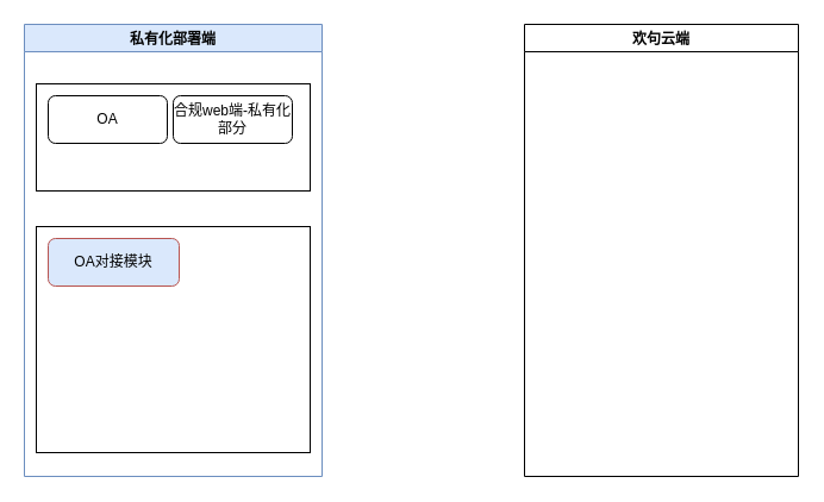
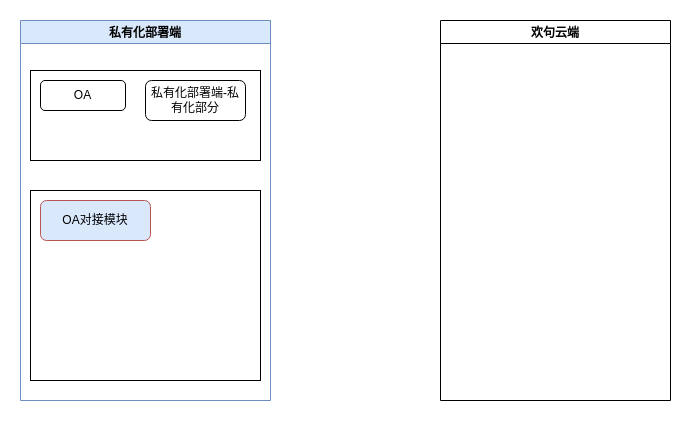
  <mxCell id="0" />
  <mxCell id="1" parent="0" />
  <mxCell id="2" value="私有化部署端" style="swimlane;startSize=23;fillColor=#dae8fc;strokeColor=#6c8ebf;" vertex="1" parent="1"><mxGeometry x="20" y="20" width="250" height="380" as="geometry" /></mxCell>
  <mxCell id="3" value="" style="rounded=0;whiteSpace=wrap;html=1;" vertex="1" parent="2"><mxGeometry x="10" y="170" width="230" height="190" as="geometry" /></mxCell>
  <mxCell id="4" value="" style="rounded=0;whiteSpace=wrap;html=1;" vertex="1" parent="2"><mxGeometry x="10" y="50" width="230" height="90" as="geometry" /></mxCell>
  <mxCell id="5" value="OA对接模块" style="rounded=1;whiteSpace=wrap;html=1;fillColor=#dae8fc;strokeColor=#b85450;" vertex="1" parent="2"><mxGeometry x="20" y="180" width="110" height="40" as="geometry" /></mxCell>
- <mxCell id="6" value="OA" style="rounded=1;whiteSpace=wrap;html=1;" vertex="1" parent="2"><mxGeometry x="20" y="60" width="100" height="40" as="geometry" /></mxCell>
- <mxCell id="7" value="合规web端-私有化部分" style="rounded=1;whiteSpace=wrap;html=1;" vertex="1" parent="2"><mxGeometry x="125" y="60" width="100" height="40" as="geometry" /></mxCell>
+ <mxCell id="6" value="OA" style="rounded=1;whiteSpace=wrap;html=1;" vertex="1" parent="2"><mxGeometry x="20" y="60" width="85" height="30" as="geometry" /></mxCell>
+ <mxCell id="7" value="私有化部署端-私有化部分" style="rounded=1;whiteSpace=wrap;html=1;" vertex="1" parent="2"><mxGeometry x="125" y="60" width="100" height="40" as="geometry" /></mxCell>
  <mxCell id="8" value="欢句云端" style="swimlane;startSize=23;" vertex="1" parent="1"><mxGeometry x="440" y="20" width="230" height="380" as="geometry" /></mxCell>
